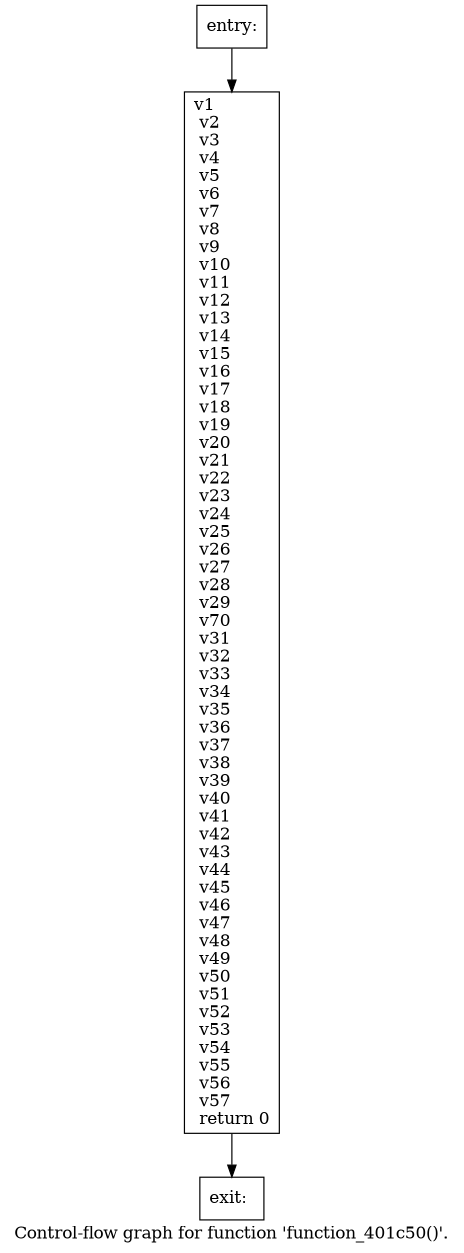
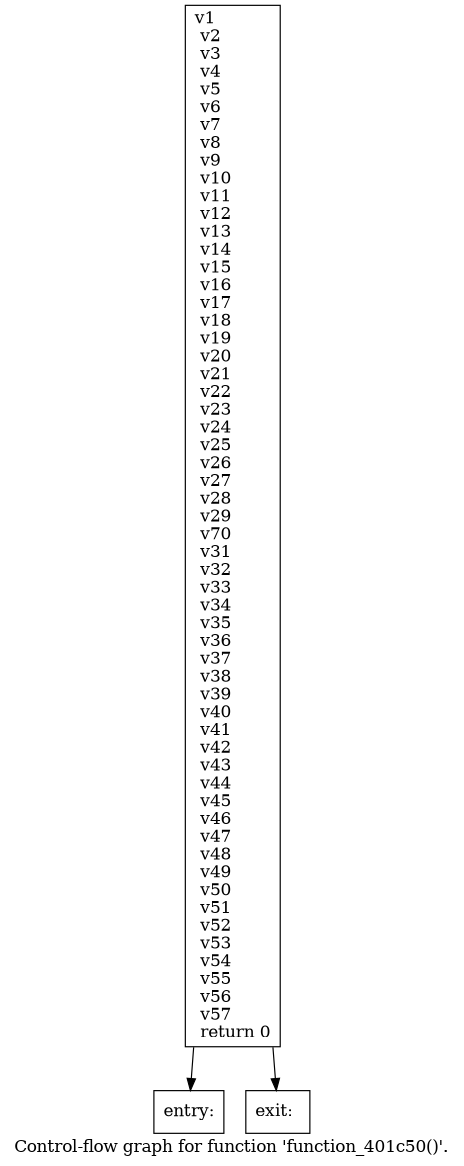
  digraph {
    label="Control-flow graph for function 'function_401c50()'."
    node [shape=record]
    n1 [label="{entry:\l}"]
    n2 [label="{  v1\l  v2\l  v3\l  v4\l  v5\l  v6\l  v7\l  v8\l  v9\l  v10\l  v11\l  v12\l  v13\l  v14\l  v15\l  v16\l  v17\l  v18\l  v19\l  v20\l  v21\l  v22\l  v23\l  v24\l  v25\l  v26\l  v27\l  v28\l  v29\l  v70\l  v31\l  v32\l  v33\l  v34\l  v35\l  v36\l  v37\l  v38\l  v39\l  v40\l  v41\l  v42\l  v43\l  v44\l  v45\l  v46\l  v47\l  v48\l  v49\l  v50\l  v51\l  v52\l  v53\l  v54\l  v55\l  v56\l  v57\l  return 0\l}"]
    n3 [label="{exit:\l}"]
-   n1 -> n2
+   n2 -> n1
    n2 -> n3
  }
